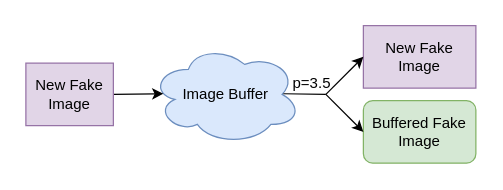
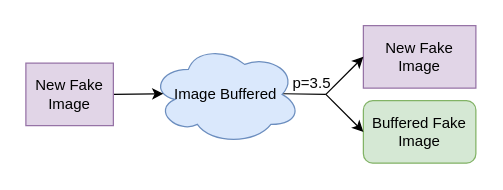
  <mxCell id="0" />
  <mxCell id="1" parent="0" />
- <mxCell id="2" value="Image Buffer" style="ellipse;shape=cloud;whiteSpace=wrap;html=1;fillColor=#dae8fc;strokeColor=#6c8ebf;" vertex="1" parent="1"><mxGeometry x="120" y="35" width="120" height="80" as="geometry" /></mxCell>
+ <mxCell id="2" value="Image Buffered" style="ellipse;shape=cloud;whiteSpace=wrap;html=1;fillColor=#dae8fc;strokeColor=#6c8ebf;" vertex="1" parent="1"><mxGeometry x="120" y="35" width="120" height="80" as="geometry" /></mxCell>
  <mxCell id="3" value="" style="endArrow=classic;html=1;" edge="1" parent="1"><mxGeometry width="50" height="50" relative="1" as="geometry"><mxPoint x="90" y="75" as="sourcePoint" /><mxPoint x="130" y="74.5" as="targetPoint" /></mxGeometry></mxCell>
  <mxCell id="4" value="New Fake Image" style="rounded=0;whiteSpace=wrap;html=1;fillColor=#e1d5e7;strokeColor=#9673a6;" vertex="1" parent="1"><mxGeometry x="290" y="20" width="90" height="50" as="geometry" /></mxCell>
  <mxCell id="5" value="Buffered Fake Image" style="whiteSpace=wrap;html=1;fillColor=#d5e8d4;strokeColor=#82b366;rounded=1;" vertex="1" parent="1"><mxGeometry x="290" y="80" width="90" height="50" as="geometry" /></mxCell>
  <mxCell id="6" value="New Fake Image" style="rounded=0;whiteSpace=wrap;html=1;fillColor=#e1d5e7;strokeColor=#9673a6;" vertex="1" parent="1"><mxGeometry x="20" y="50" width="70" height="50" as="geometry" /></mxCell>
  <mxCell id="7" value="" style="endArrow=none;html=1;" edge="1" parent="1"><mxGeometry width="50" height="50" relative="1" as="geometry"><mxPoint x="226" y="74.5" as="sourcePoint" /><mxPoint x="260" y="75" as="targetPoint" /></mxGeometry></mxCell>
  <mxCell id="8" value="" style="endArrow=classic;html=1;entryX=0;entryY=0.5;entryDx=0;entryDy=0;" edge="1" parent="1" target="4"><mxGeometry width="50" height="50" relative="1" as="geometry"><mxPoint x="260" y="75" as="sourcePoint" /><mxPoint x="300" y="35" as="targetPoint" /></mxGeometry></mxCell>
  <mxCell id="9" value="" style="endArrow=classic;html=1;entryX=0;entryY=0.5;entryDx=0;entryDy=0;" edge="1" parent="1" target="5"><mxGeometry width="50" height="50" relative="1" as="geometry"><mxPoint x="260" y="75" as="sourcePoint" /><mxPoint x="300" y="115" as="targetPoint" /></mxGeometry></mxCell>
  <mxCell id="10" value="p=3.5" style="text;html=1;strokeColor=none;fillColor=none;align=center;verticalAlign=middle;whiteSpace=wrap;rounded=0;" vertex="1" parent="1"><mxGeometry x="229" y="56" width="40" height="20" as="geometry" /></mxCell>
